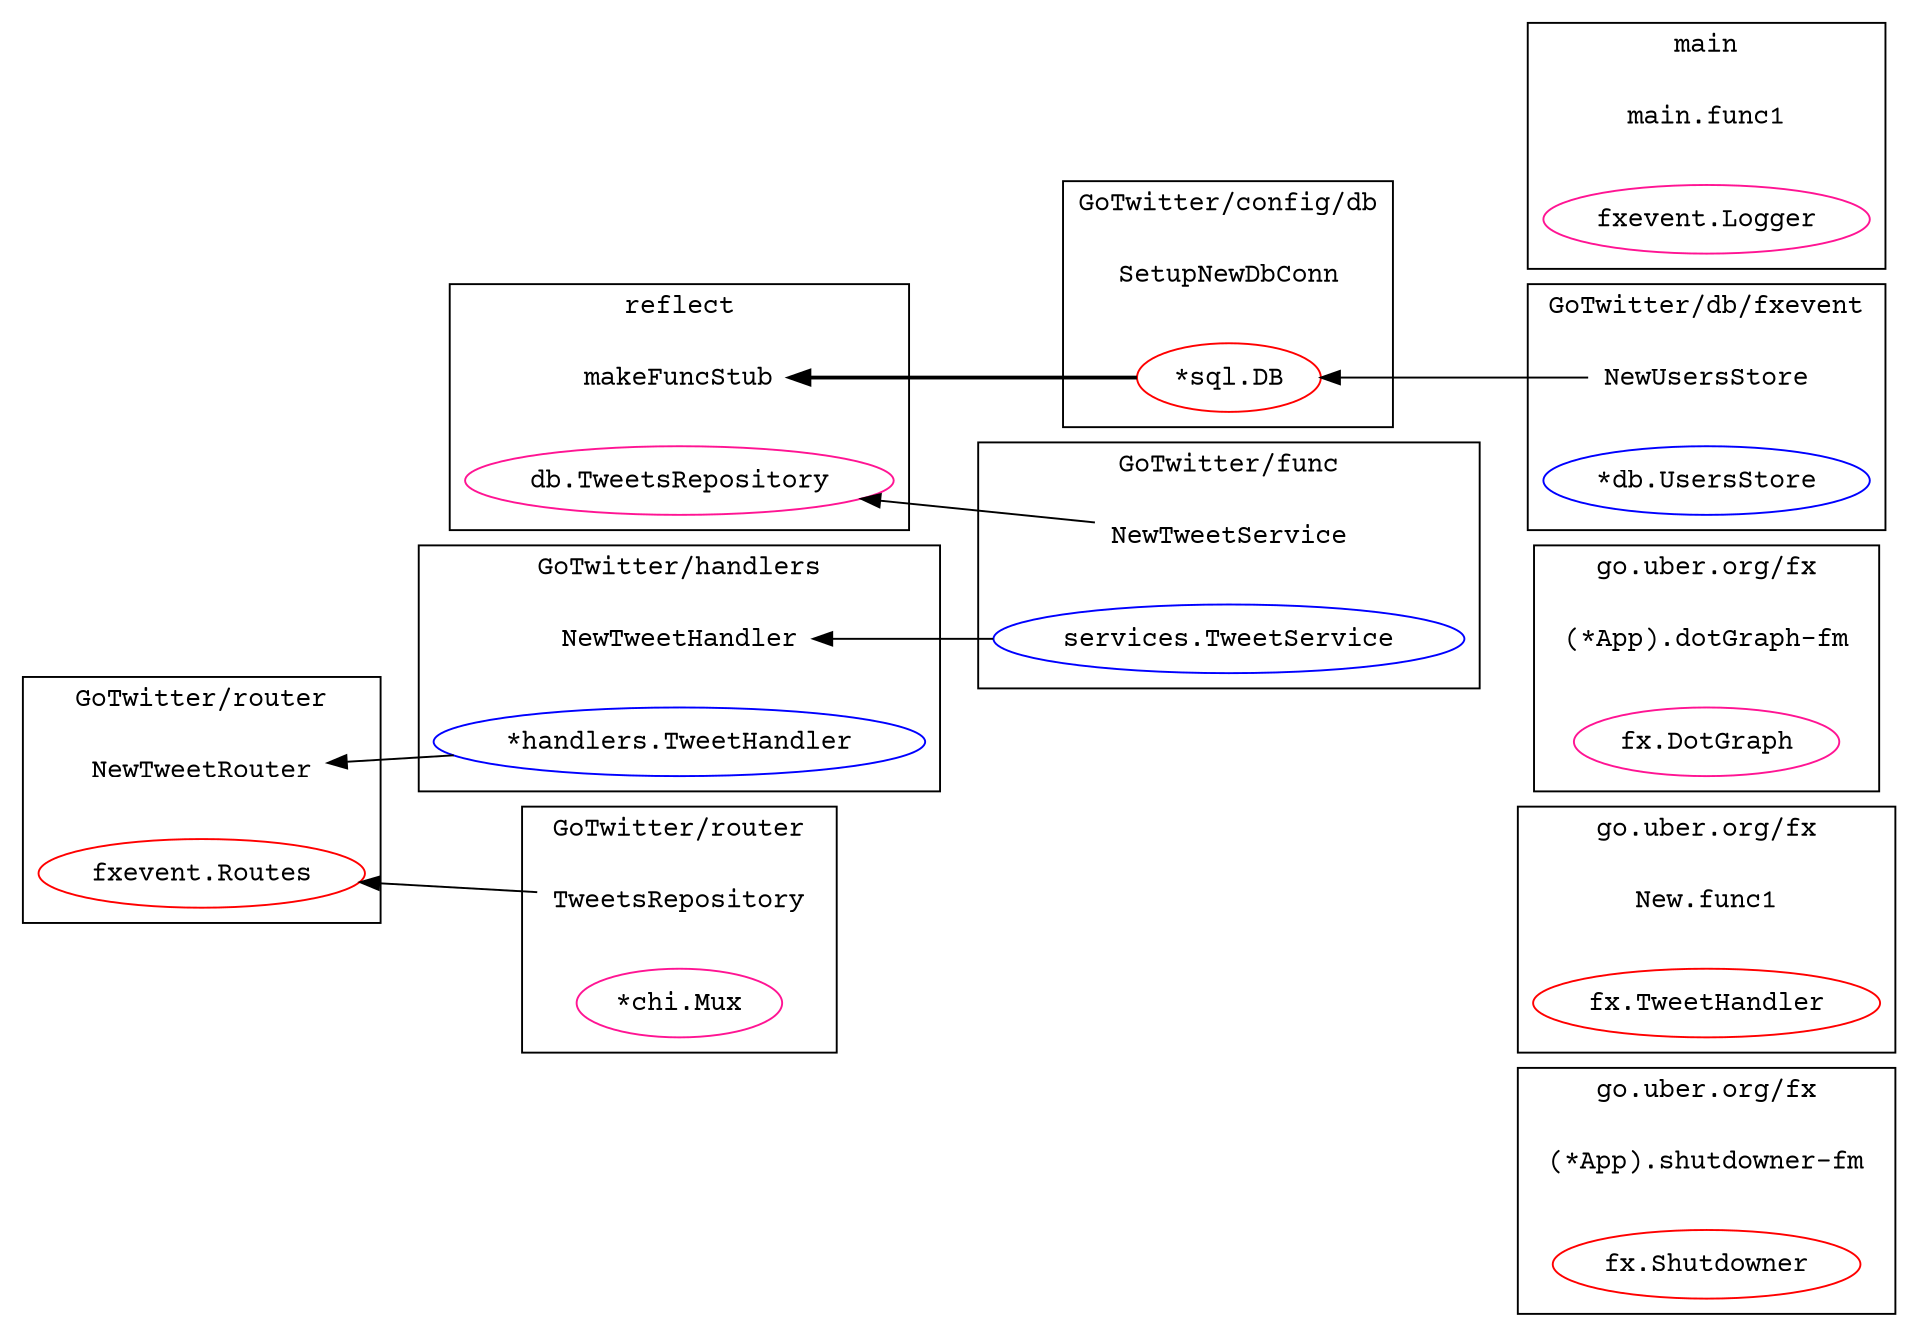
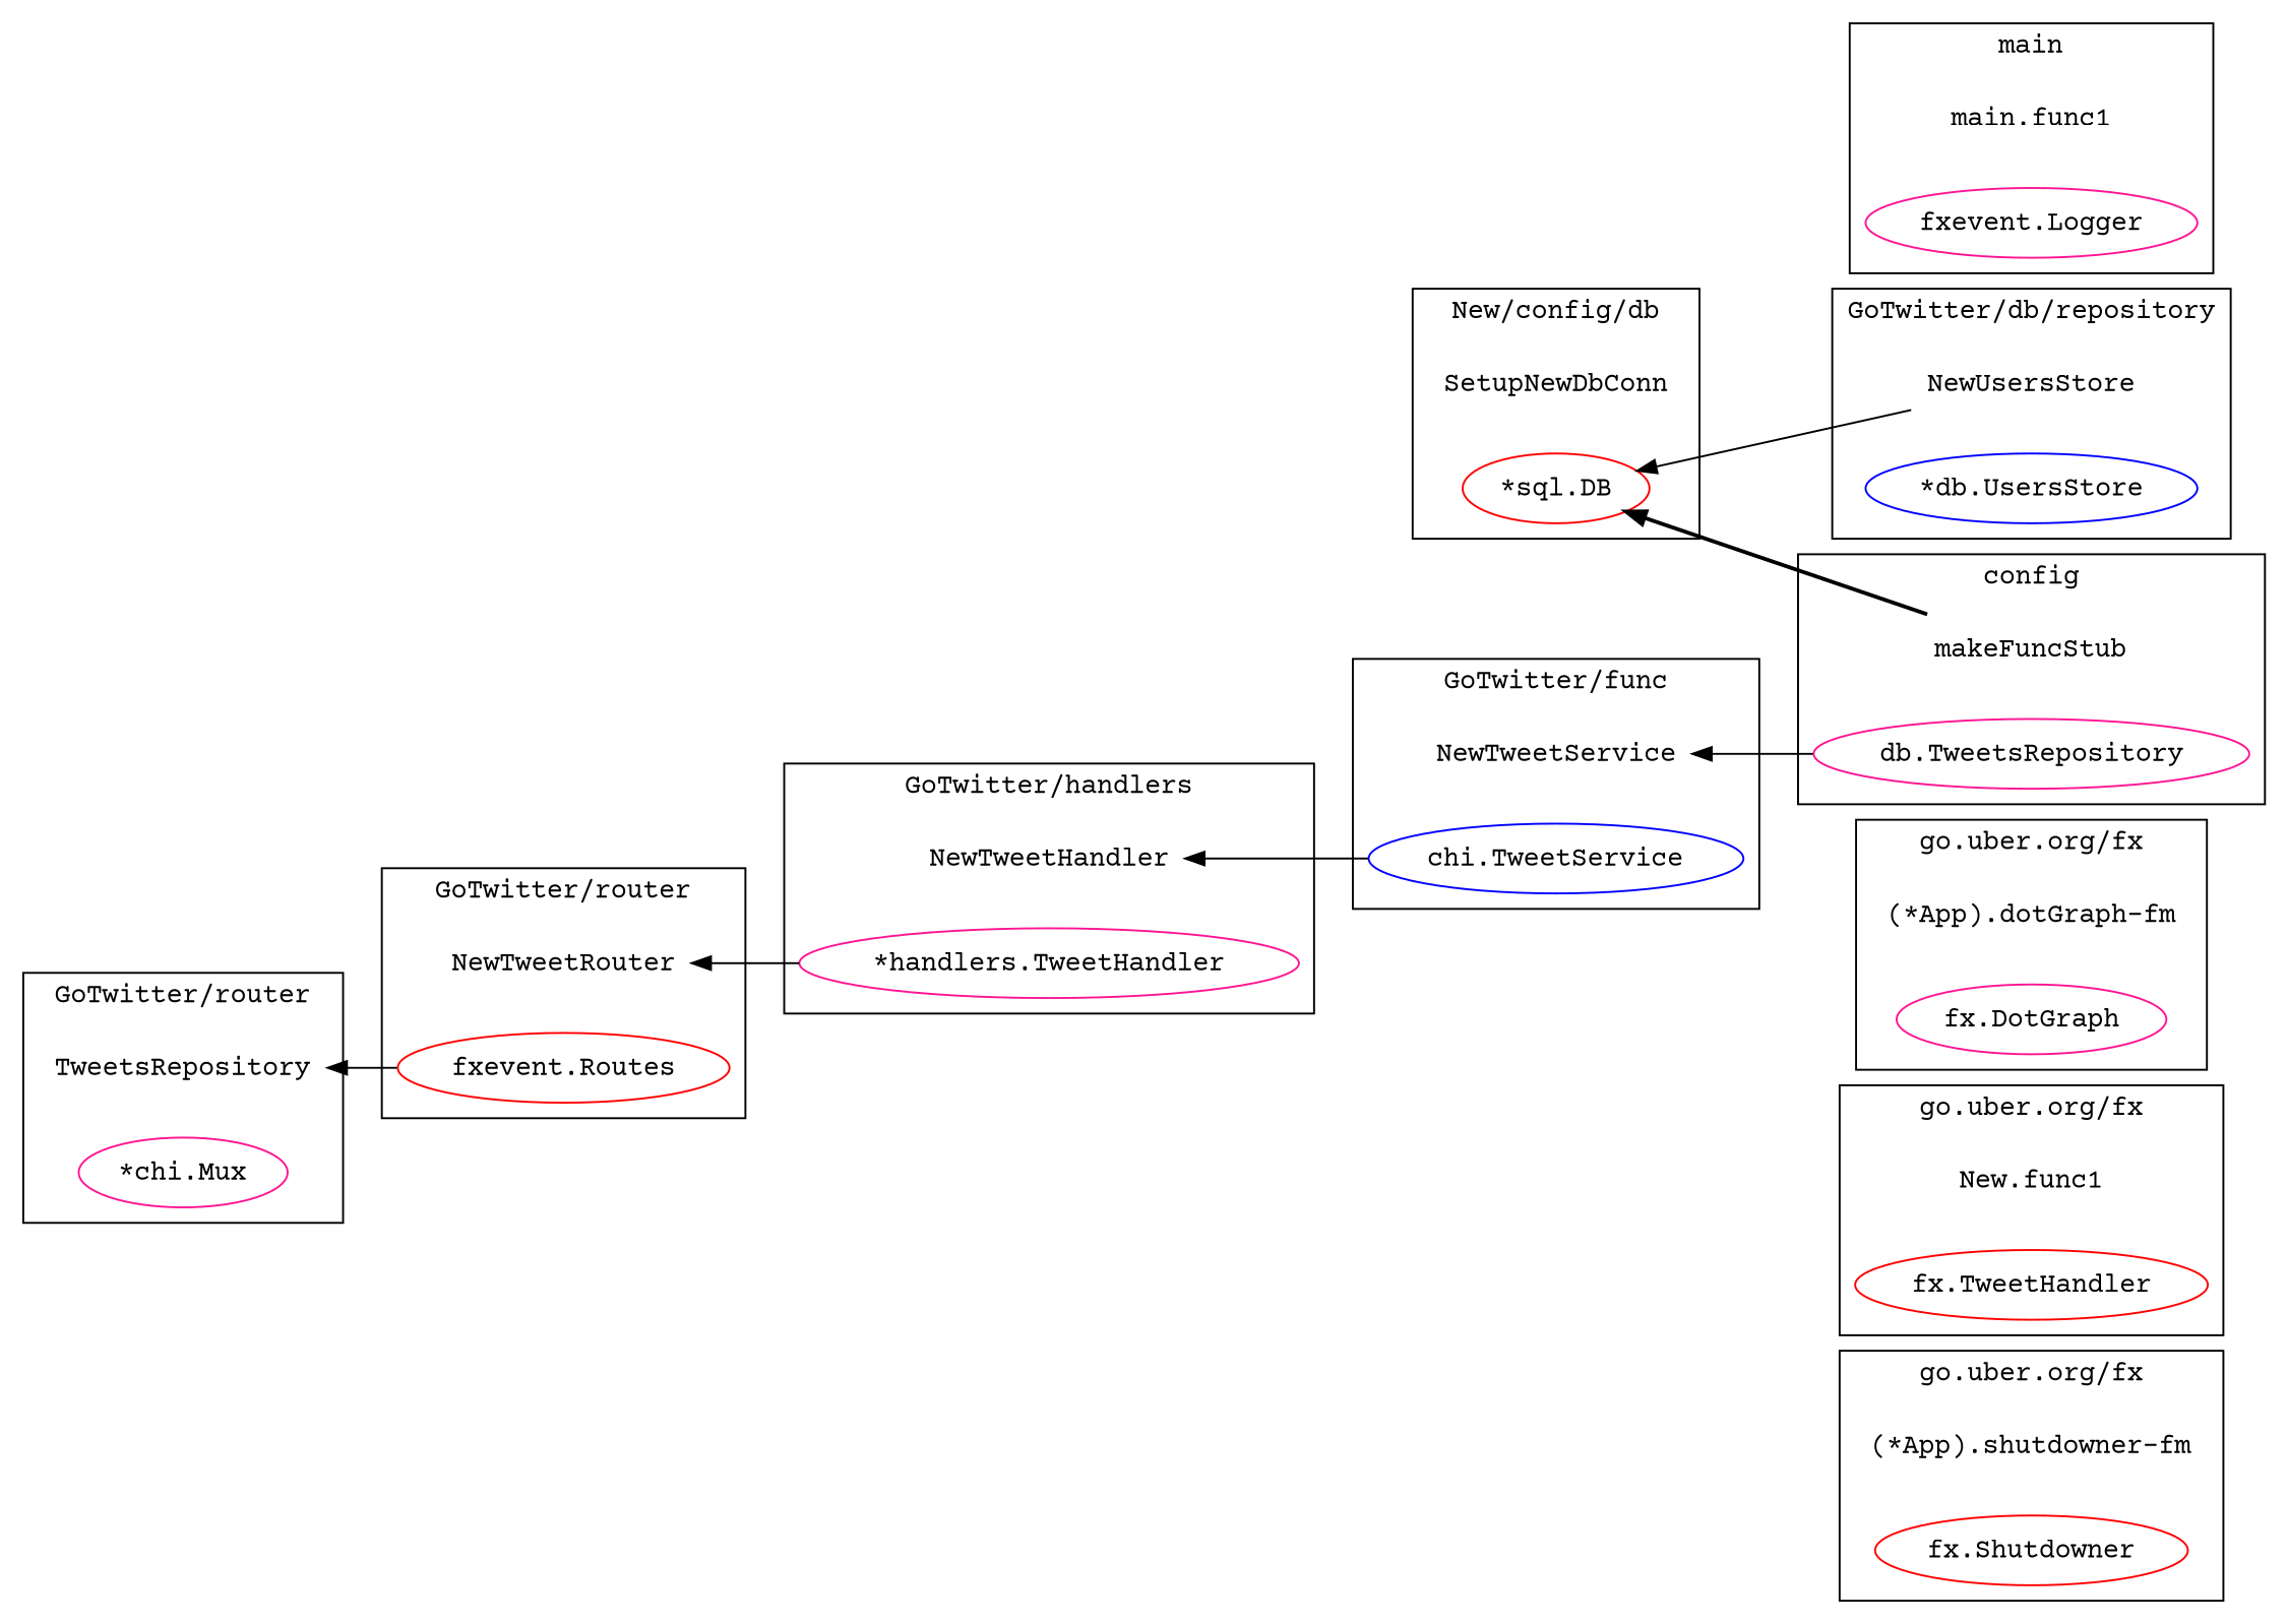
  digraph {
    compound=true
    fontname="Courier Prime"
    rankdir=RL
    node [color=blue fontname="Courier Prime"]
    edge [fontname="Courier Prime" style=solid]
    n1 [color=deeppink label="(*App).shutdowner-fm" shape=plaintext]
    n2 [color=red label="fx.Shutdowner"]
    n3 [color=red label="New.func1" shape=plaintext]
    n4 [color=red label="fx.TweetHandler"]
    n5 [color=red label="(*App).dotGraph-fm" shape=plaintext]
    n6 [color=deeppink label="fx.DotGraph"]
    n7 [label=SetupNewDbConn shape=plaintext]
    n8 [color=red label="*sql.DB"]
    n9 [label=makeFuncStub shape=plaintext]
    n10 [color=deeppink label="db.TweetsRepository"]
    n11 [label=NewUsersStore shape=plaintext]
    n12 [label="*db.UsersStore"]
    n13 [color=deeppink label=NewTweetService shape=plaintext]
-   n14 [label="services.TweetService"]
+   n14 [label="chi.TweetService"]
    n15 [label=NewTweetHandler shape=plaintext]
-   n16 [label="*handlers.TweetHandler"]
+   n16 [color=deeppink label="*handlers.TweetHandler"]
    n17 [label=NewTweetRouter shape=plaintext]
    n18 [color=red label="fxevent.Routes"]
    n19 [color=red label=TweetsRepository shape=plaintext]
    n20 [color=deeppink label="*chi.Mux"]
    n21 [color=deeppink label="main.func1" shape=plaintext]
    n22 [color=deeppink label="fxevent.Logger"]
    subgraph cluster_1 {
      label="go.uber.org/fx"
      n1
      n2
    }
    subgraph cluster_2 {
      label="go.uber.org/fx"
      n3
      n4
    }
    subgraph cluster_3 {
      label="go.uber.org/fx"
      n5
      n6
    }
    subgraph cluster_4 {
-     label="GoTwitter/config/db"
+     label="New/config/db"
      n7
      n8
    }
    subgraph cluster_5 {
-     label=reflect
+     label=config
      n9
      n10
    }
    subgraph cluster_6 {
-     label="GoTwitter/db/fxevent"
+     label="GoTwitter/db/repository"
      n11
      n12
    }
    subgraph cluster_7 {
      label="GoTwitter/func"
      n13
      n14
    }
    subgraph cluster_8 {
      label="GoTwitter/handlers"
      n15
      n16
    }
    subgraph cluster_9 {
      label="GoTwitter/router"
      n17
      n18
    }
    subgraph cluster_10 {
      label="GoTwitter/router"
      n19
      n20
    }
    subgraph cluster_11 {
      label=main
      n21
      n22
    }
-   n8 -> n9 [style=bold]
+   n9 -> n8 [style=bold]
    n11 -> n8
-   n13 -> n10
+   n10 -> n13
    n14 -> n15
    n16 -> n17
-   n19 -> n18
+   n18 -> n19
  }
